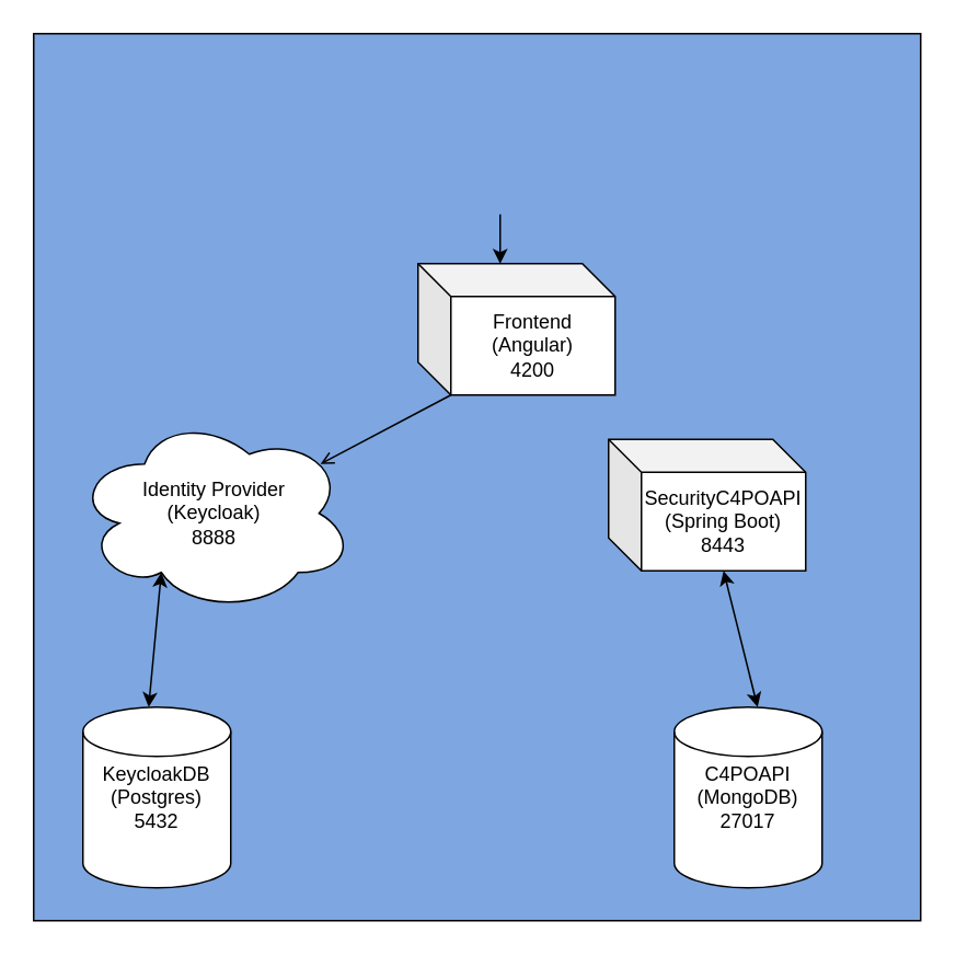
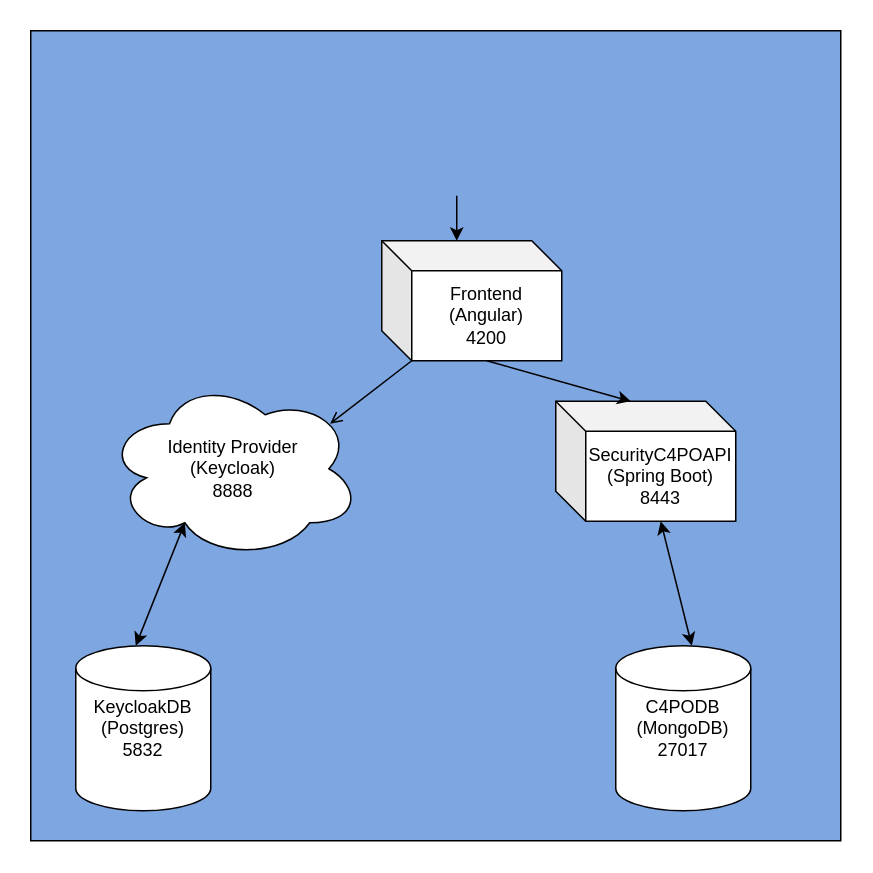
  <mxCell id="0" />
  <mxCell id="1" parent="0" />
  <mxCell id="2" value="" style="whiteSpace=wrap;html=1;aspect=fixed;fillColor=#7EA6E0;" vertex="1" parent="1"><mxGeometry x="20" y="20" width="540" height="540" as="geometry" /></mxCell>
  <mxCell id="3" value="Frontend (Angular)&lt;br&gt;4200" style="shape=cube;whiteSpace=wrap;html=1;boundedLbl=1;backgroundOutline=1;darkOpacity=0.05;darkOpacity2=0.1;" parent="1" vertex="1"><mxGeometry x="254" y="160" width="120" height="80" as="geometry" /></mxCell>
  <mxCell id="4" value="SecurityC4POAPI&lt;br&gt;(Spring Boot)&lt;br&gt;8443" style="shape=cube;whiteSpace=wrap;html=1;boundedLbl=1;backgroundOutline=1;darkOpacity=0.05;darkOpacity2=0.1;" parent="1" vertex="1"><mxGeometry x="370" y="267" width="120" height="80" as="geometry" /></mxCell>
- <mxCell id="5" value="Identity Provider&lt;br&gt;(Keycloak)&lt;br&gt;8888" style="ellipse;shape=cloud;whiteSpace=wrap;html=1;" parent="1" vertex="1"><mxGeometry x="45" y="252" width="170" height="120" as="geometry" /></mxCell>
+ <mxCell id="5" value="Identity Provider&lt;br&gt;(Keycloak)&lt;br&gt;8888" style="ellipse;shape=cloud;whiteSpace=wrap;html=1;" parent="1" vertex="1"><mxGeometry x="70" y="252" width="170" height="120" as="geometry" /></mxCell>
+ <mxCell id="6" value="" style="endArrow=classic;html=1;exitX=0;exitY=0;exitDx=70;exitDy=80;exitPerimeter=0;entryX=0;entryY=0;entryDx=50;entryDy=0;entryPerimeter=0;" parent="1" source="3" target="4" edge="1"><mxGeometry width="50" height="50" relative="1" as="geometry"><mxPoint x="381" y="342" as="sourcePoint" /><mxPoint x="431" y="292" as="targetPoint" /></mxGeometry></mxCell>
  <mxCell id="7" value="" style="endArrow=classic;startArrow=classic;html=1;entryX=0;entryY=0;entryDx=70;entryDy=80;entryPerimeter=0;" parent="1" target="4" edge="1"><mxGeometry width="50" height="50" relative="1" as="geometry"><mxPoint x="460.714" y="430" as="sourcePoint" /><mxPoint x="651" y="382" as="targetPoint" /></mxGeometry></mxCell>
  <mxCell id="8" value="" style="endArrow=classic;startArrow=classic;html=1;exitX=0.31;exitY=0.8;exitDx=0;exitDy=0;exitPerimeter=0;entryX=0.5;entryY=0;entryDx=0;entryDy=0;entryPerimeter=0;" parent="1" source="5" edge="1"><mxGeometry width="50" height="50" relative="1" as="geometry"><mxPoint x="10" y="412" as="sourcePoint" /><mxPoint x="90" y="430" as="targetPoint" /></mxGeometry></mxCell>
  <mxCell id="9" value="" style="endArrow=classic;html=1;entryX=0;entryY=0;entryDx=50;entryDy=0;entryPerimeter=0;" parent="1" target="3" edge="1"><mxGeometry width="50" height="50" relative="1" as="geometry"><mxPoint x="304" y="130" as="sourcePoint" /><mxPoint x="670" y="112" as="targetPoint" /></mxGeometry></mxCell>
  <mxCell id="10" value="" style="endArrow=open;html=1;exitX=0;exitY=0;exitDx=20;exitDy=80;exitPerimeter=0;entryX=0.88;entryY=0.25;entryDx=0;entryDy=0;entryPerimeter=0;" parent="1" source="3" target="5" edge="1"><mxGeometry width="50" height="50" relative="1" as="geometry"><mxPoint x="290" y="530" as="sourcePoint" /><mxPoint x="340" y="480" as="targetPoint" /></mxGeometry></mxCell>
- <mxCell id="11" value="&lt;span&gt;C4POAPI&lt;/span&gt;&lt;br&gt;&lt;span&gt;(MongoDB)&lt;/span&gt;&lt;br&gt;&lt;span&gt;27017&lt;/span&gt;" style="shape=cylinder2;whiteSpace=wrap;html=1;boundedLbl=1;backgroundOutline=1;size=15;" parent="1" vertex="1"><mxGeometry x="410" y="430" width="90" height="110" as="geometry" /></mxCell>
- <mxCell id="12" value="KeycloakDB&lt;br&gt;(Postgres)&lt;br&gt;5432" style="shape=cylinder2;whiteSpace=wrap;html=1;boundedLbl=1;backgroundOutline=1;size=15;" parent="1" vertex="1"><mxGeometry x="50" y="430" width="90" height="110" as="geometry" /></mxCell>
+ <mxCell id="11" value="&lt;span&gt;C4PODB&lt;/span&gt;&lt;br&gt;&lt;span&gt;(MongoDB)&lt;/span&gt;&lt;br&gt;&lt;span&gt;27017&lt;/span&gt;" style="shape=cylinder2;whiteSpace=wrap;html=1;boundedLbl=1;backgroundOutline=1;size=15;" parent="1" vertex="1"><mxGeometry x="410" y="430" width="90" height="110" as="geometry" /></mxCell>
+ <mxCell id="12" value="KeycloakDB&lt;br&gt;(Postgres)&lt;br&gt;5832" style="shape=cylinder2;whiteSpace=wrap;html=1;boundedLbl=1;backgroundOutline=1;size=15;" parent="1" vertex="1"><mxGeometry x="50" y="430" width="90" height="110" as="geometry" /></mxCell>
